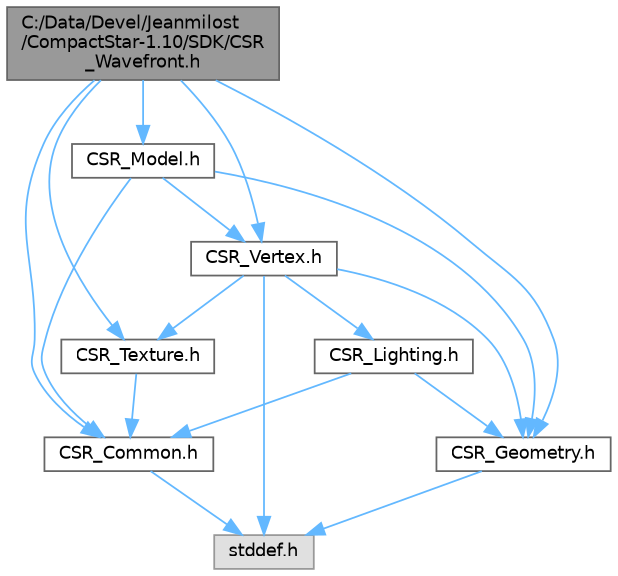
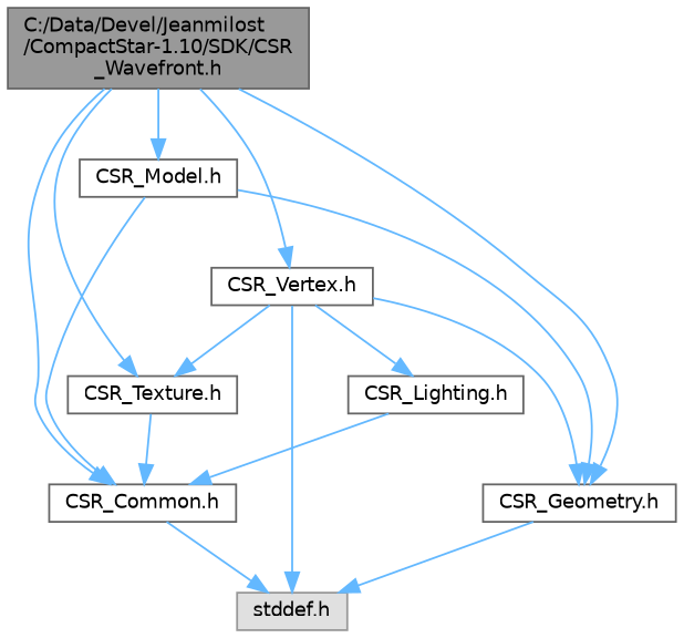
  digraph {
    node [color=grey40 fillcolor=white fontname=Helvetica fontsize=10 shape=box style=filled]
    edge [color=steelblue1 fontname=Helvetica fontsize=10 labelfontname=Helvetica labelfontsize=10 style=solid]
    n1 [color=gray40 fillcolor=grey60 fontcolor=black height=0.2 label="C:/Data/Devel/Jeanmilost\l/CompactStar-1.10/SDK/CSR\l_Wavefront.h" width=0.4]
    n2 [height=0.2 label="CSR_Common.h" width=0.4]
    n3 [height=0.2 label="CSR_Geometry.h" width=0.4]
    n4 [height=0.2 label="CSR_Texture.h" width=0.4]
    n5 [height=0.2 label="CSR_Vertex.h" width=0.4]
    n6 [height=0.2 label="CSR_Model.h" width=0.4]
    n7 [color=grey60 fillcolor="#E0E0E0" height=0.2 label="stddef.h" width=0.4]
    n8 [height=0.2 label="CSR_Lighting.h" width=0.4]
    n1 -> n2
    n1 -> n3
    n1 -> n4
    n1 -> n5
    n1 -> n6
    n2 -> n7
    n3 -> n7
    n4 -> n2
    n5 -> n3
    n5 -> n4
    n5 -> n7
    n5 -> n8
    n6 -> n2
    n6 -> n3
-   n6 -> n5
    n8 -> n2
-   n8 -> n3
  }
